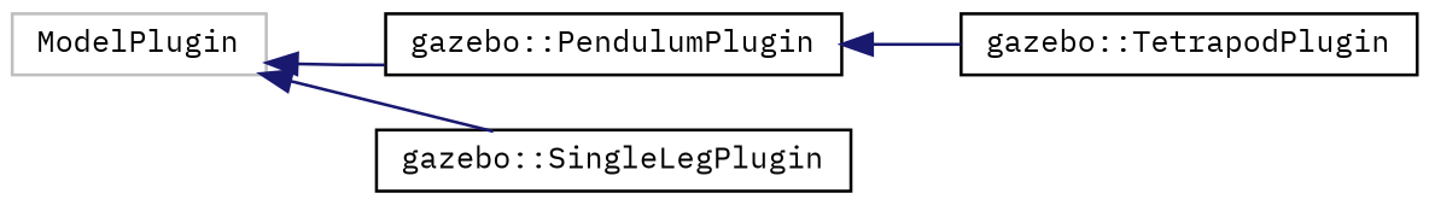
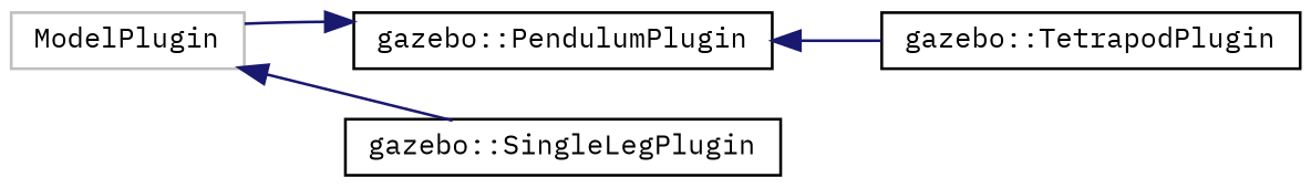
  digraph {
    fontname="IBM Plex Mono"
    rankdir=LR
    node [color=black fillcolor=white fontname="IBM Plex Mono" fontsize=10 shape=record style=filled]
    edge [color=midnightblue dir=back fontname="IBM Plex Mono" fontsize=10 labelfontname=Helvetica labelfontsize=10 style=solid]
    n1 [color=grey75 height=0.2 label=ModelPlugin width=0.4]
    n2 [height=0.2 label="gazebo::PendulumPlugin" width=0.4]
    n3 [height=0.2 label="gazebo::SingleLegPlugin" width=0.4]
    n4 [height=0.2 label="gazebo::TetrapodPlugin" width=0.4]
-   n1 -> n2
+   n2 -> n1
    n1 -> n3
    n2 -> n4
  }
